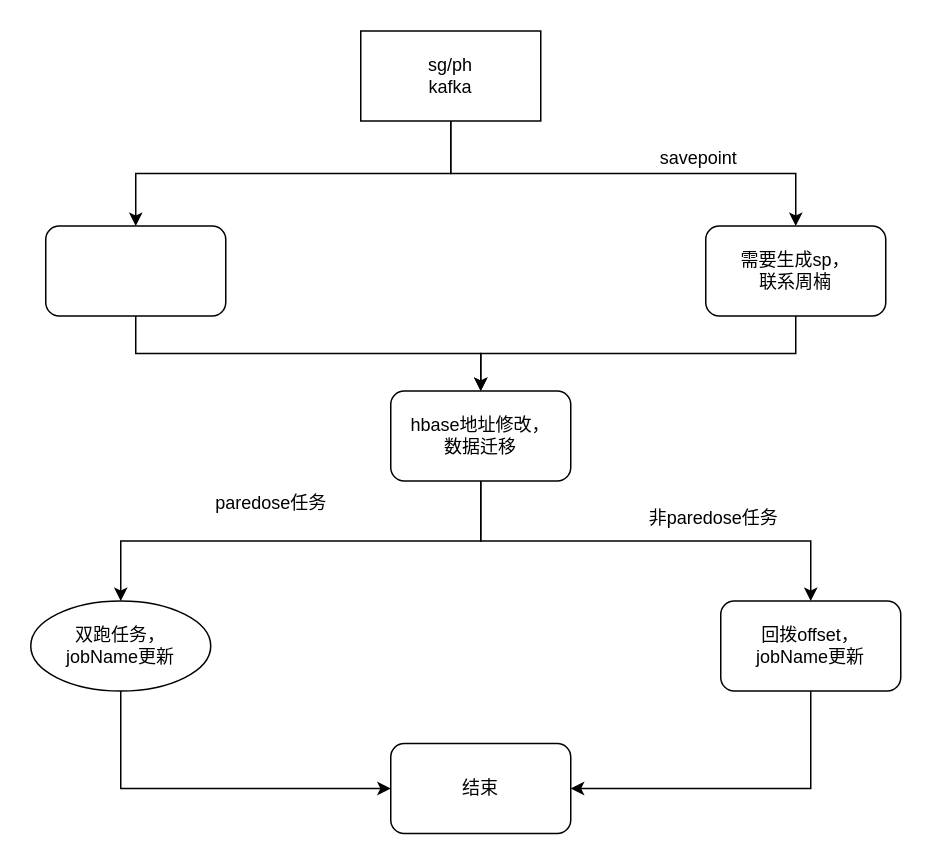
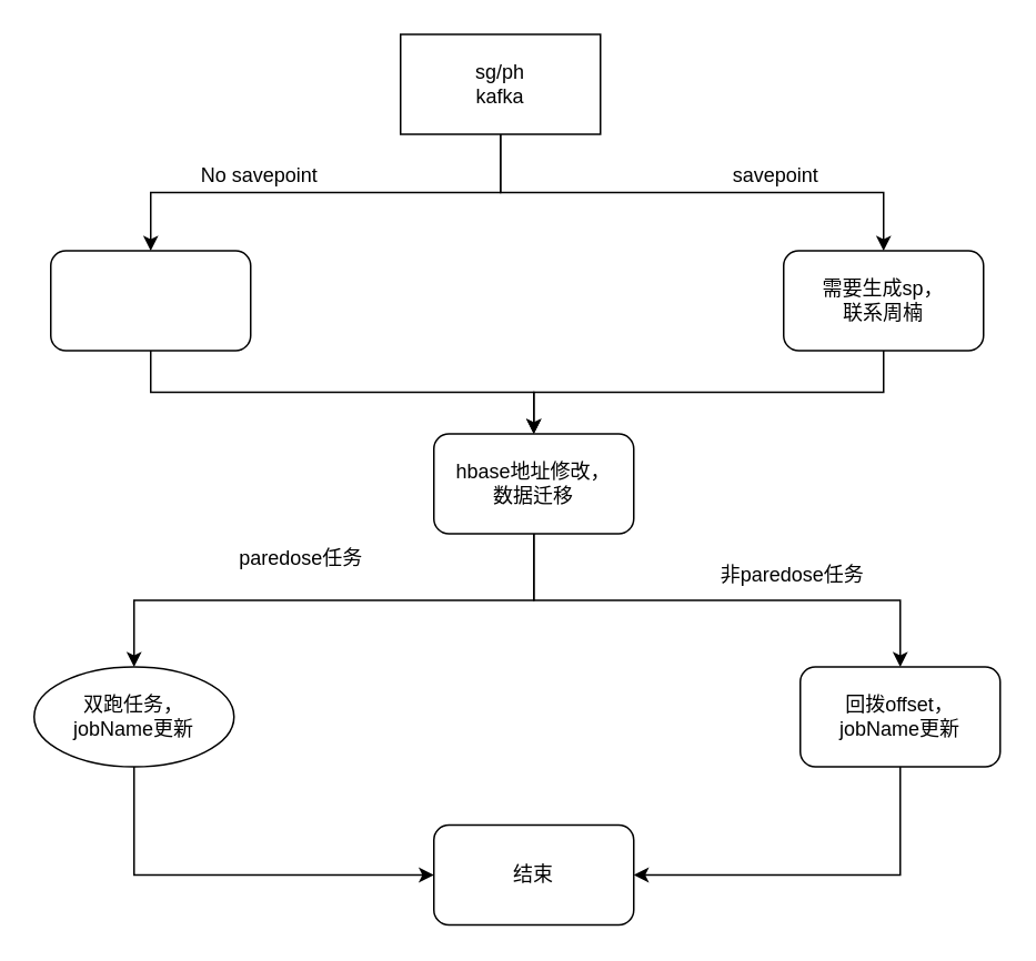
  <mxCell id="0" />
  <mxCell id="1" parent="0" />
  <mxCell id="2" style="edgeStyle=orthogonalEdgeStyle;rounded=0;orthogonalLoop=1;jettySize=auto;html=1;exitX=0.5;exitY=1;exitDx=0;exitDy=0;" edge="1" parent="1" source="4" target="6"><mxGeometry relative="1" as="geometry" /></mxCell>
  <mxCell id="3" style="edgeStyle=orthogonalEdgeStyle;rounded=0;orthogonalLoop=1;jettySize=auto;html=1;exitX=0.5;exitY=1;exitDx=0;exitDy=0;" edge="1" parent="1" source="4" target="8"><mxGeometry relative="1" as="geometry" /></mxCell>
  <mxCell id="4" value="sg/ph&lt;br&gt;kafka" style="rounded=0;whiteSpace=wrap;html=1;" vertex="1" parent="1"><mxGeometry x="240" y="20" width="120" height="60" as="geometry" /></mxCell>
  <mxCell id="5" style="edgeStyle=orthogonalEdgeStyle;rounded=0;orthogonalLoop=1;jettySize=auto;html=1;exitX=0.5;exitY=1;exitDx=0;exitDy=0;" edge="1" parent="1" source="6" target="13"><mxGeometry relative="1" as="geometry" /></mxCell>
  <mxCell id="6" value="" style="rounded=1;whiteSpace=wrap;html=1;" vertex="1" parent="1"><mxGeometry x="30" y="150" width="120" height="60" as="geometry" /></mxCell>
  <mxCell id="7" style="edgeStyle=orthogonalEdgeStyle;rounded=0;orthogonalLoop=1;jettySize=auto;html=1;exitX=0.5;exitY=1;exitDx=0;exitDy=0;" edge="1" parent="1" source="8" target="13"><mxGeometry relative="1" as="geometry" /></mxCell>
  <mxCell id="8" value="需要生成sp，&lt;br&gt;联系周楠" style="rounded=1;whiteSpace=wrap;html=1;" vertex="1" parent="1"><mxGeometry x="470" y="150" width="120" height="60" as="geometry" /></mxCell>
+ <mxCell id="9" value="No savepoint" style="text;html=1;resizable=0;autosize=1;align=center;verticalAlign=middle;points=[];fillColor=none;strokeColor=none;rounded=0;" vertex="1" parent="1"><mxGeometry x="110" y="90" width="90" height="30" as="geometry" /></mxCell>
  <mxCell id="10" value="savepoint" style="text;html=1;resizable=0;autosize=1;align=center;verticalAlign=middle;points=[];fillColor=none;strokeColor=none;rounded=0;" vertex="1" parent="1"><mxGeometry x="430" y="90" width="70" height="30" as="geometry" /></mxCell>
  <mxCell id="11" style="edgeStyle=orthogonalEdgeStyle;rounded=0;orthogonalLoop=1;jettySize=auto;html=1;exitX=0.5;exitY=1;exitDx=0;exitDy=0;entryX=0.5;entryY=0;entryDx=0;entryDy=0;" edge="1" parent="1" source="13" target="15"><mxGeometry relative="1" as="geometry" /></mxCell>
  <mxCell id="12" style="edgeStyle=orthogonalEdgeStyle;rounded=0;orthogonalLoop=1;jettySize=auto;html=1;exitX=0.5;exitY=1;exitDx=0;exitDy=0;" edge="1" parent="1" source="13" target="17"><mxGeometry relative="1" as="geometry" /></mxCell>
  <mxCell id="13" value="hbase地址修改，&lt;br&gt;数据迁移" style="rounded=1;whiteSpace=wrap;html=1;" vertex="1" parent="1"><mxGeometry x="260" y="260" width="120" height="60" as="geometry" /></mxCell>
  <mxCell id="14" style="edgeStyle=orthogonalEdgeStyle;rounded=0;orthogonalLoop=1;jettySize=auto;html=1;exitX=0.5;exitY=1;exitDx=0;exitDy=0;entryX=0;entryY=0.5;entryDx=0;entryDy=0;" edge="1" parent="1" source="15" target="20"><mxGeometry relative="1" as="geometry" /></mxCell>
  <mxCell id="15" value="双跑任务，&lt;br&gt;jobName更新" style="ellipse;whiteSpace=wrap;html=1;" vertex="1" parent="1"><mxGeometry x="20" y="400" width="120" height="60" as="geometry" /></mxCell>
  <mxCell id="16" style="edgeStyle=orthogonalEdgeStyle;rounded=0;orthogonalLoop=1;jettySize=auto;html=1;exitX=0.5;exitY=1;exitDx=0;exitDy=0;entryX=1;entryY=0.5;entryDx=0;entryDy=0;" edge="1" parent="1" source="17" target="20"><mxGeometry relative="1" as="geometry" /></mxCell>
  <mxCell id="17" value="回拨offset，&lt;br&gt;jobName更新" style="rounded=1;whiteSpace=wrap;html=1;" vertex="1" parent="1"><mxGeometry x="480" y="400" width="120" height="60" as="geometry" /></mxCell>
  <mxCell id="18" value="paredose任务" style="text;html=1;resizable=0;autosize=1;align=center;verticalAlign=middle;points=[];fillColor=none;strokeColor=none;rounded=0;" vertex="1" parent="1"><mxGeometry x="130" y="320" width="100" height="30" as="geometry" /></mxCell>
  <mxCell id="19" value="非paredose任务" style="text;html=1;resizable=0;autosize=1;align=center;verticalAlign=middle;points=[];fillColor=none;strokeColor=none;rounded=0;" vertex="1" parent="1"><mxGeometry x="420" y="330" width="110" height="30" as="geometry" /></mxCell>
  <mxCell id="20" value="结束" style="rounded=1;whiteSpace=wrap;html=1;" vertex="1" parent="1"><mxGeometry x="260" y="495" width="120" height="60" as="geometry" /></mxCell>
